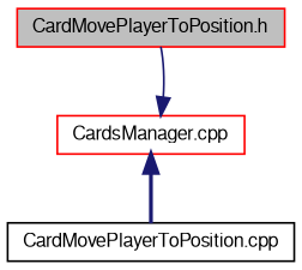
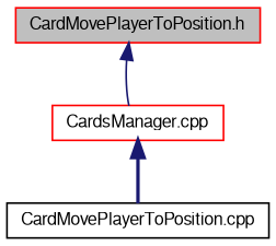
  digraph {
    node [color=red fillcolor=white fontname=FreeSans fontsize=10 shape=record style=filled]
    edge [color=midnightblue dir=back fontname=FreeSans fontsize=10 labelfontname=FreeSans labelfontsize=10]
    n1 [fillcolor=grey75 fontcolor=black height=0.2 label="CardMovePlayerToPosition.h" width=0.4]
    n2 [height=0.2 label="CardsManager.cpp" width=0.4]
    n3 [color=black height=0.2 label="CardMovePlayerToPosition.cpp" width=0.4]
-   n2 -> n1 [style=solid]
+   n1 -> n2 [style=solid]
    n2 -> n3 [style=bold]
  }
